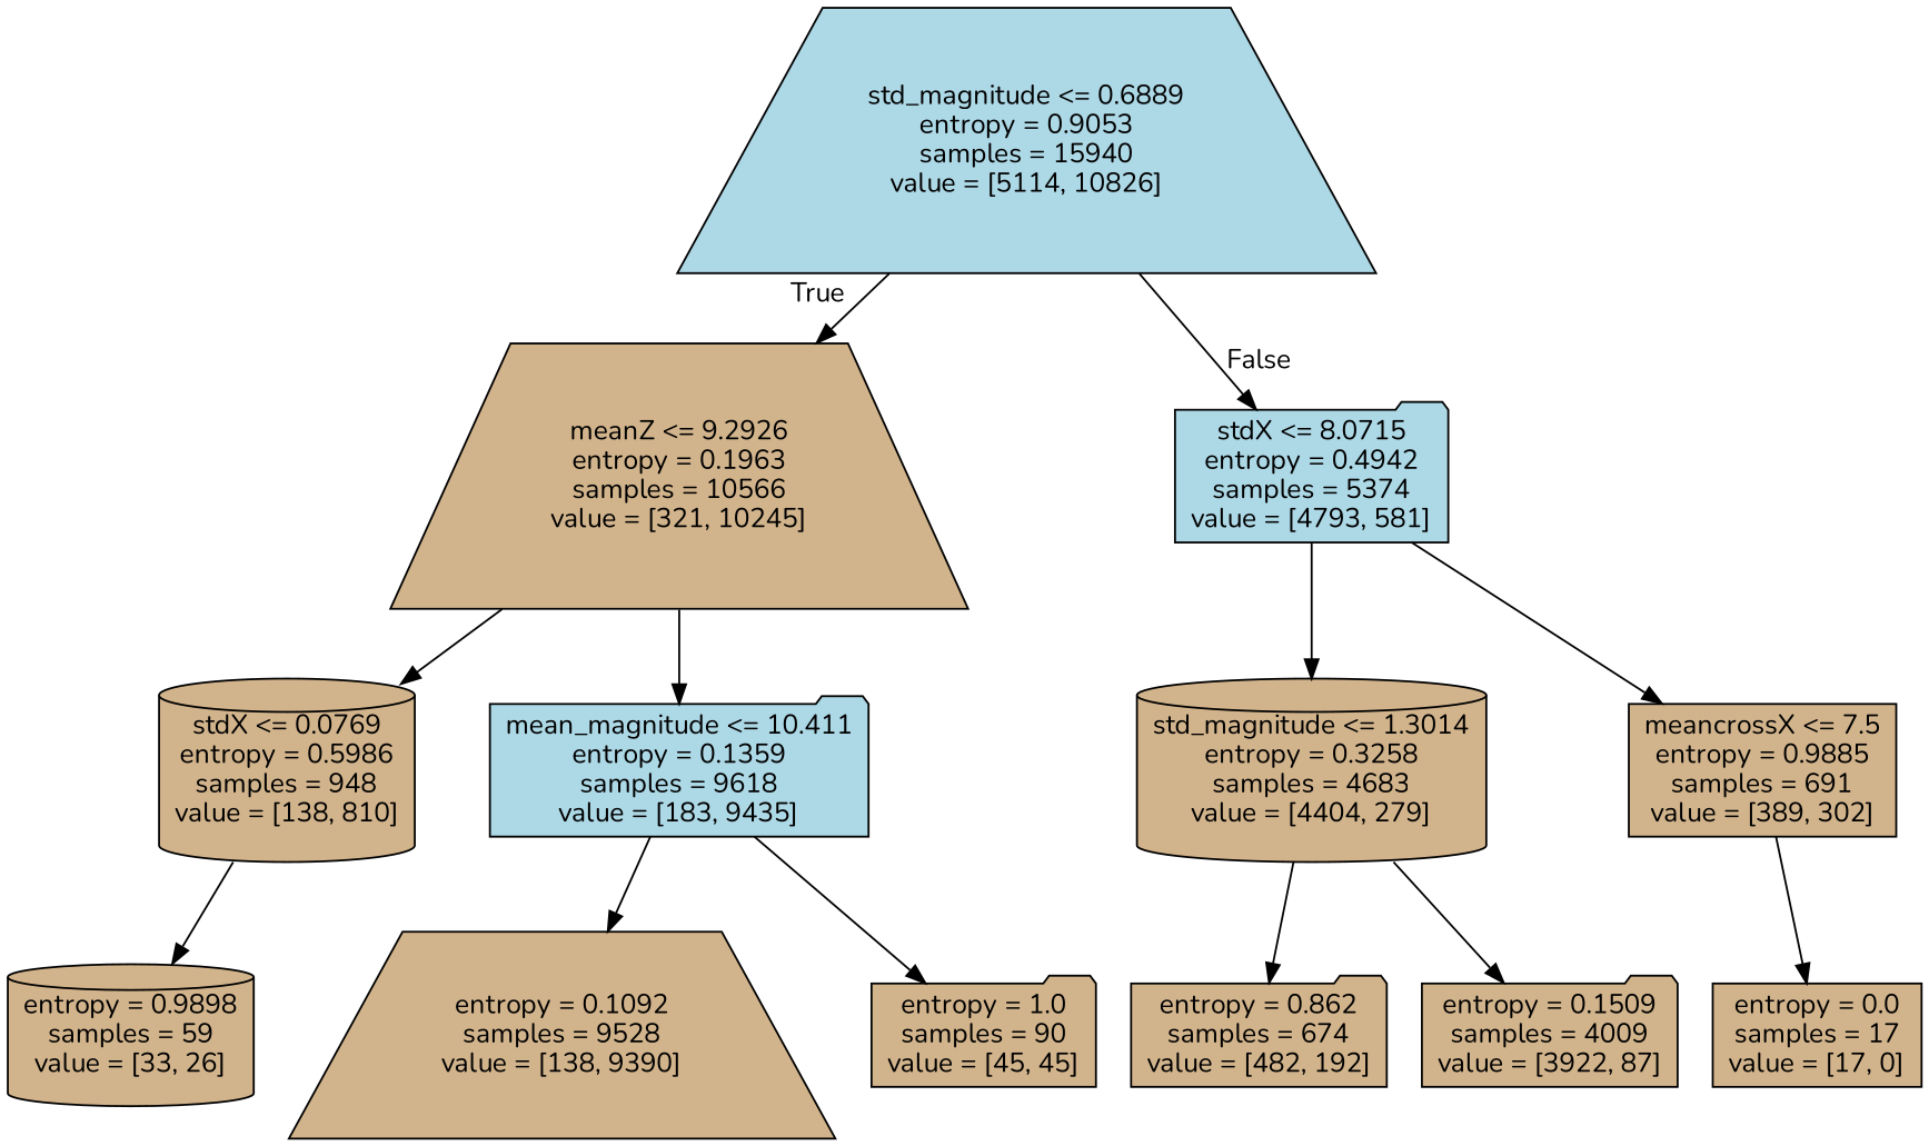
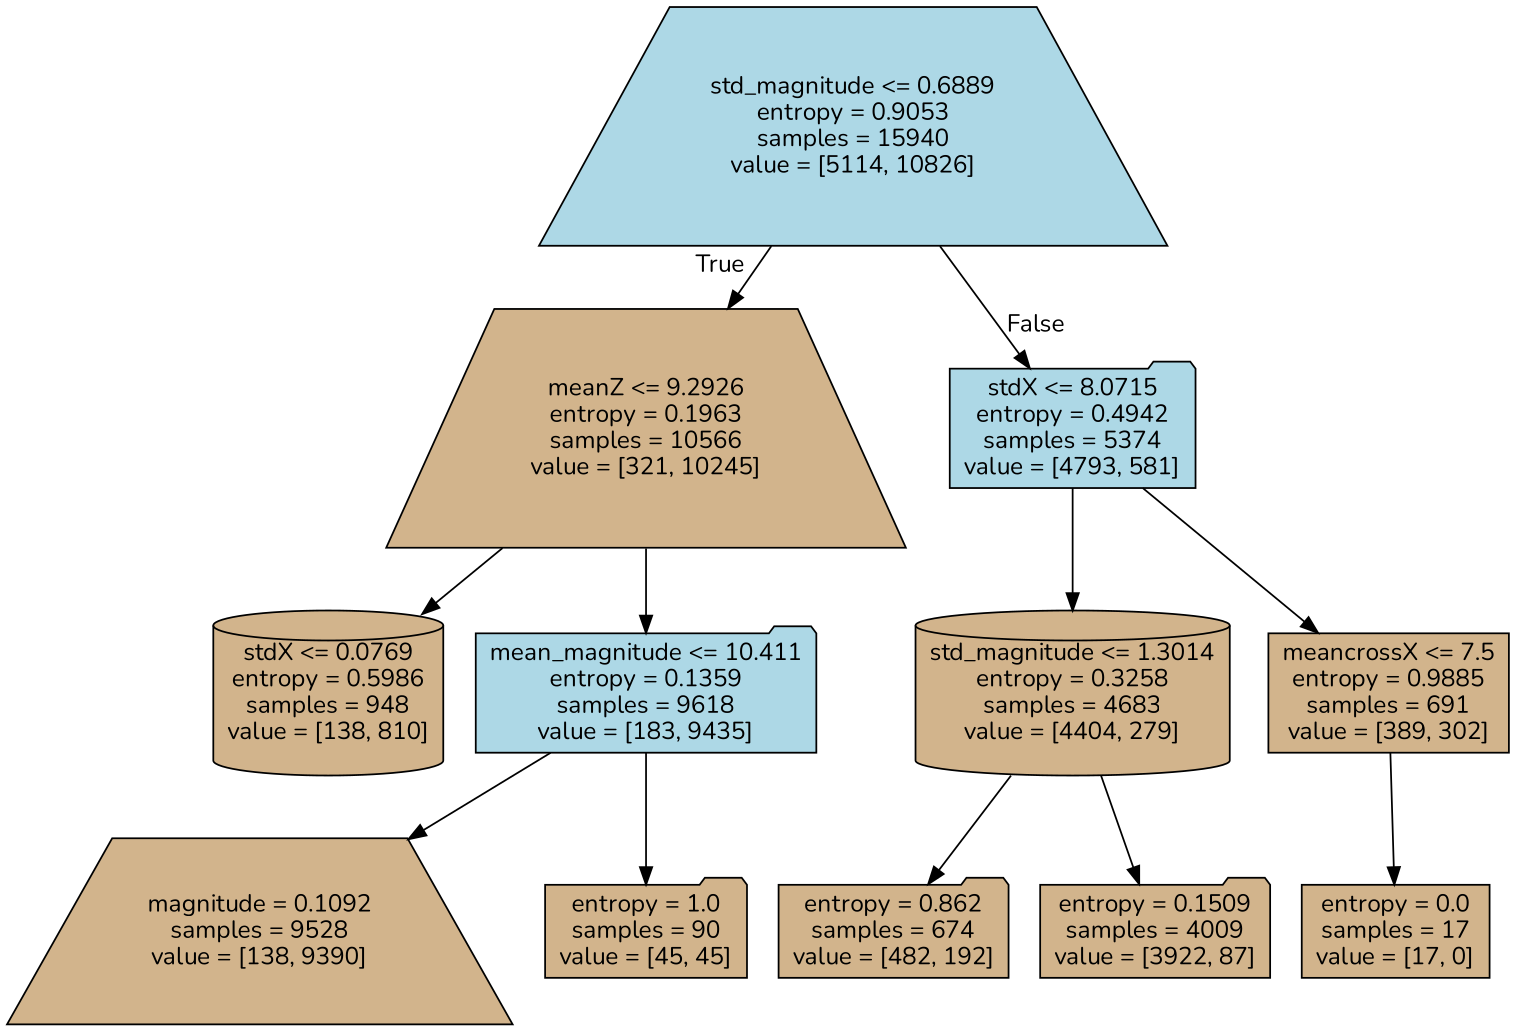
  digraph {
    fontname=Nunito
    node [fillcolor=tan fontname=Nunito shape=folder style=filled]
    edge [fontname=Nunito]
    n1 [fillcolor=lightblue label="std_magnitude <= 0.6889\nentropy = 0.9053\nsamples = 15940\nvalue = [5114, 10826]" shape=trapezium]
    n2 [label="meanZ <= 9.2926\nentropy = 0.1963\nsamples = 10566\nvalue = [321, 10245]" shape=trapezium]
    n3 [fillcolor=lightblue label="stdX <= 8.0715\nentropy = 0.4942\nsamples = 5374\nvalue = [4793, 581]"]
    n4 [label="stdX <= 0.0769\nentropy = 0.5986\nsamples = 948\nvalue = [138, 810]" shape=cylinder]
    n5 [fillcolor=lightblue label="mean_magnitude <= 10.411\nentropy = 0.1359\nsamples = 9618\nvalue = [183, 9435]"]
    n6 [label="std_magnitude <= 1.3014\nentropy = 0.3258\nsamples = 4683\nvalue = [4404, 279]" shape=cylinder]
    n7 [label="meancrossX <= 7.5\nentropy = 0.9885\nsamples = 691\nvalue = [389, 302]" shape=box]
-   n8 [label="entropy = 0.9898\nsamples = 59\nvalue = [33, 26]" shape=cylinder]
-   n9 [label="entropy = 0.1092\nsamples = 9528\nvalue = [138, 9390]" shape=trapezium]
+   n9 [label="magnitude = 0.1092\nsamples = 9528\nvalue = [138, 9390]" shape=trapezium]
    n10 [label="entropy = 1.0\nsamples = 90\nvalue = [45, 45]"]
    n11 [label="entropy = 0.862\nsamples = 674\nvalue = [482, 192]"]
    n12 [label="entropy = 0.1509\nsamples = 4009\nvalue = [3922, 87]"]
    n13 [label="entropy = 0.0\nsamples = 17\nvalue = [17, 0]" shape=box]
    n1 -> n2 [headlabel=True labelangle=45 labeldistance=2.5]
    n1 -> n3 [headlabel=False labelangle=-45 labeldistance=2.5]
    n2 -> n4
    n2 -> n5
    n3 -> n6
    n3 -> n7
-   n4 -> n8
    n5 -> n9
    n5 -> n10
    n6 -> n11
    n6 -> n12
    n7 -> n13
  }
